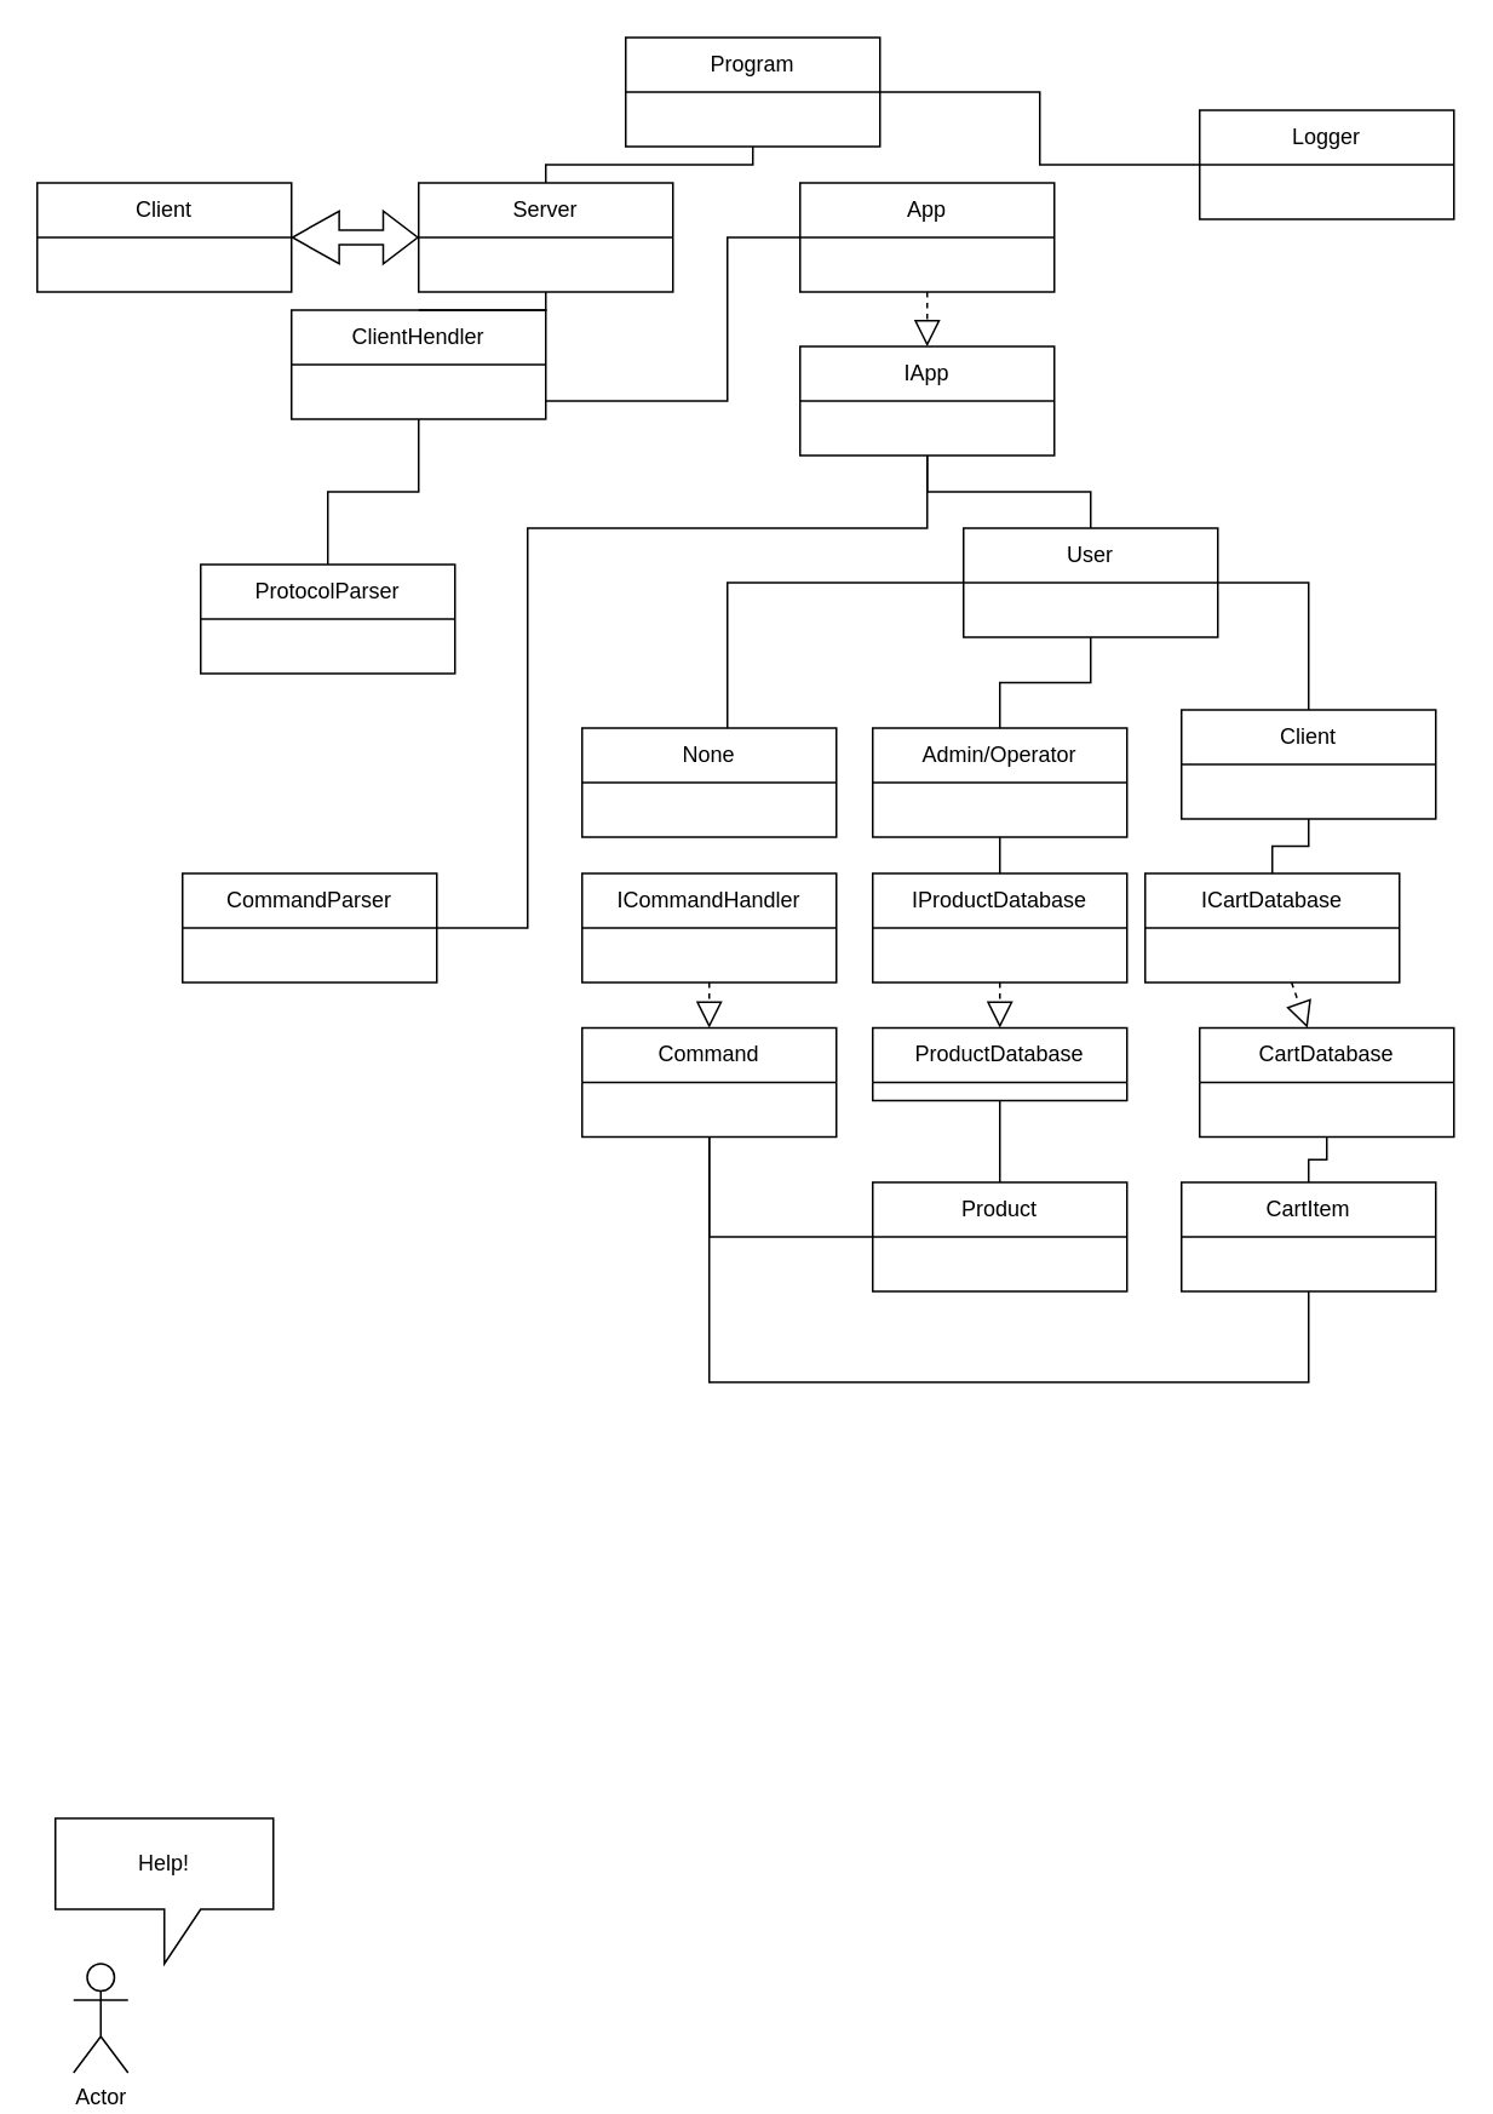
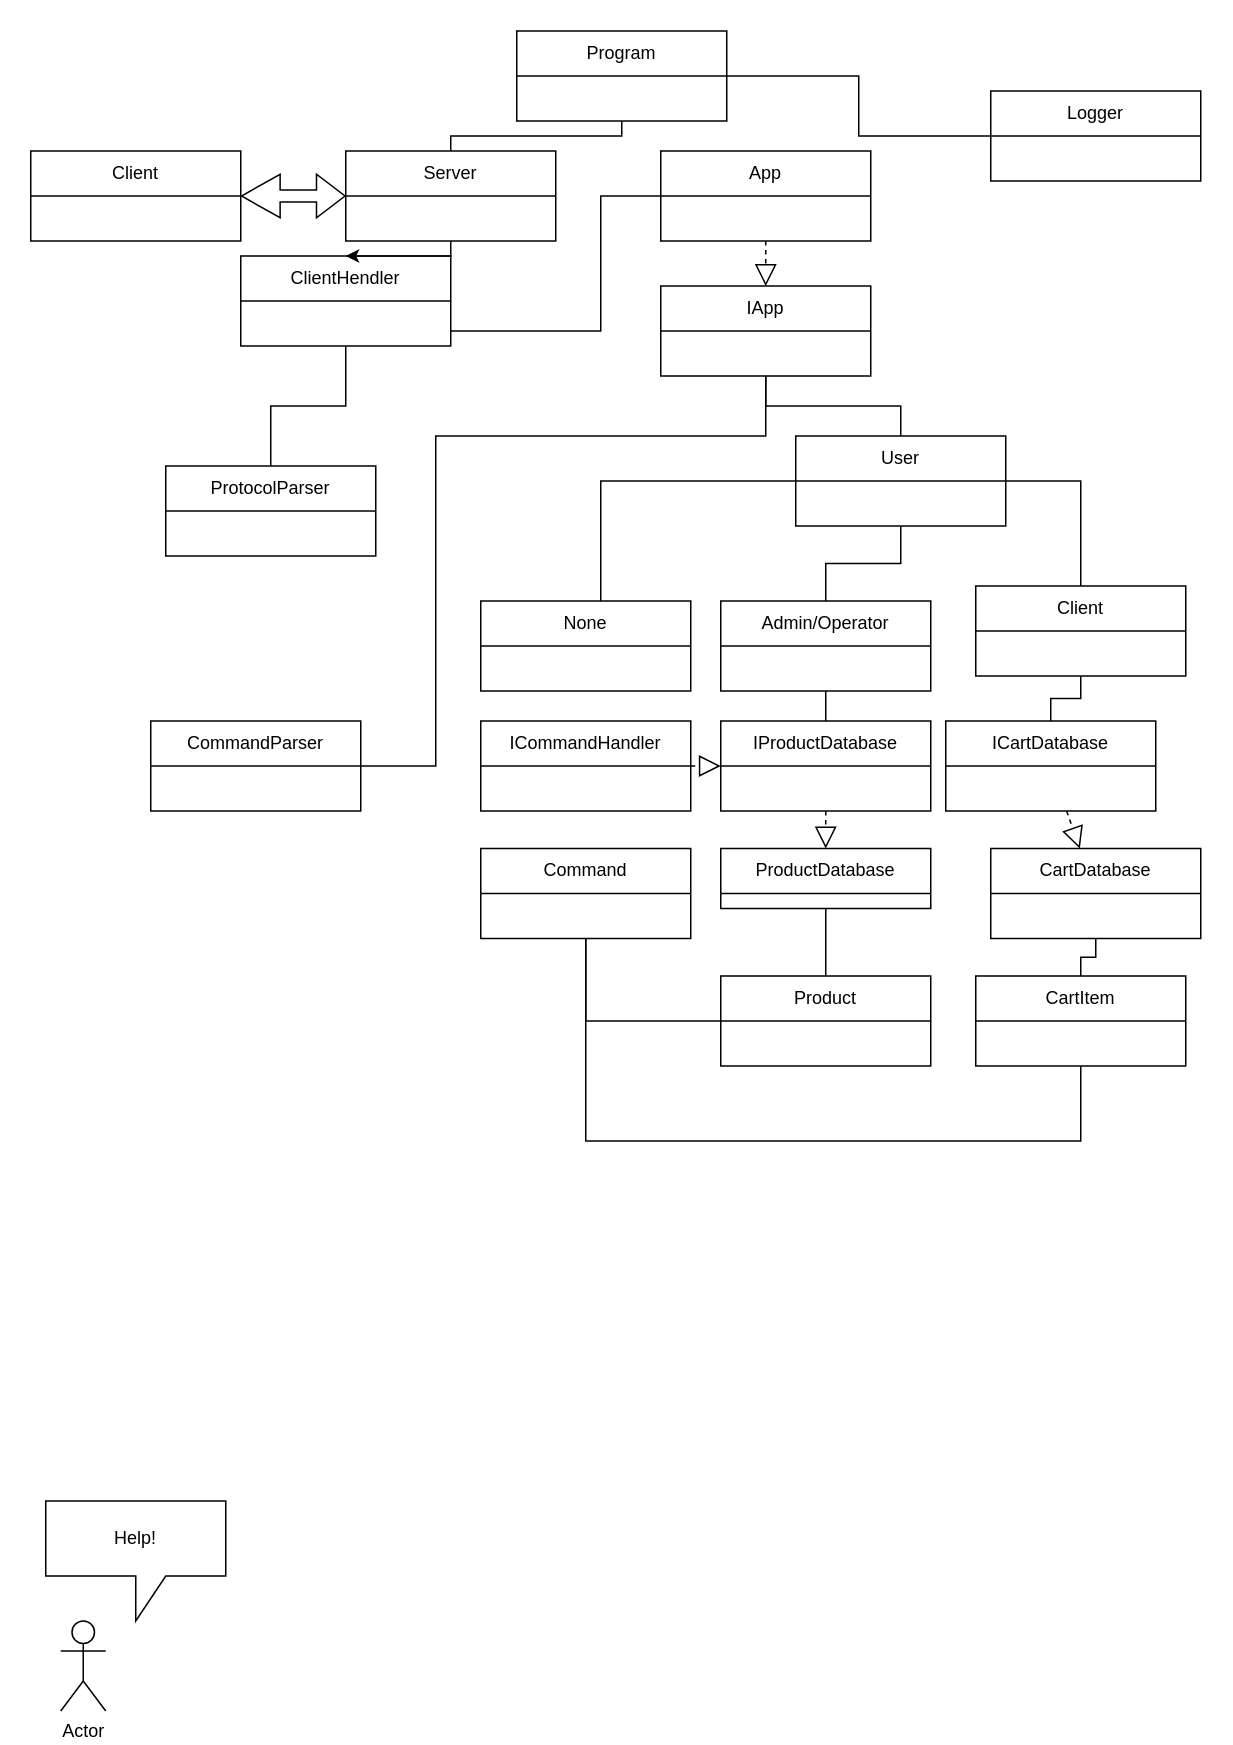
  <mxCell id="0" />
  <mxCell id="1" parent="0" />
  <mxCell id="2" value="Product" style="swimlane;fontStyle=0;childLayout=stackLayout;horizontal=1;startSize=30;horizontalStack=0;resizeParent=1;resizeParentMax=0;resizeLast=0;collapsible=1;marginBottom=0;whiteSpace=wrap;html=1;" parent="1" vertex="1"><mxGeometry x="480" y="650" width="140" height="60" as="geometry" /></mxCell>
  <mxCell id="3" value="CartItem" style="swimlane;fontStyle=0;childLayout=stackLayout;horizontal=1;startSize=30;horizontalStack=0;resizeParent=1;resizeParentMax=0;resizeLast=0;collapsible=1;marginBottom=0;whiteSpace=wrap;html=1;" parent="1" vertex="1"><mxGeometry x="650" y="650" width="140" height="60" as="geometry" /></mxCell>
  <mxCell id="4" value="User" style="swimlane;fontStyle=0;childLayout=stackLayout;horizontal=1;startSize=30;horizontalStack=0;resizeParent=1;resizeParentMax=0;resizeLast=0;collapsible=1;marginBottom=0;whiteSpace=wrap;html=1;" parent="1" vertex="1"><mxGeometry x="530" y="290" width="140" height="60" as="geometry" /></mxCell>
  <mxCell id="5" value="Command&lt;br&gt;" style="swimlane;fontStyle=0;childLayout=stackLayout;horizontal=1;startSize=30;horizontalStack=0;resizeParent=1;resizeParentMax=0;resizeLast=0;collapsible=1;marginBottom=0;whiteSpace=wrap;html=1;" parent="1" vertex="1"><mxGeometry x="320" y="565" width="140" height="60" as="geometry" /></mxCell>
  <mxCell id="6" value="Server" style="swimlane;fontStyle=0;childLayout=stackLayout;horizontal=1;startSize=30;horizontalStack=0;resizeParent=1;resizeParentMax=0;resizeLast=0;collapsible=1;marginBottom=0;whiteSpace=wrap;html=1;" parent="1" vertex="1"><mxGeometry x="230" y="100" width="140" height="60" as="geometry" /></mxCell>
  <mxCell id="7" value="ClientHendler" style="swimlane;fontStyle=0;childLayout=stackLayout;horizontal=1;startSize=30;horizontalStack=0;resizeParent=1;resizeParentMax=0;resizeLast=0;collapsible=1;marginBottom=0;whiteSpace=wrap;html=1;" parent="1" vertex="1"><mxGeometry x="160" y="170" width="140" height="60" as="geometry" /></mxCell>
  <mxCell id="8" value="ICommandHandler" style="swimlane;fontStyle=0;childLayout=stackLayout;horizontal=1;startSize=30;horizontalStack=0;resizeParent=1;resizeParentMax=0;resizeLast=0;collapsible=1;marginBottom=0;whiteSpace=wrap;html=1;" parent="1" vertex="1"><mxGeometry x="320" y="480" width="140" height="60" as="geometry" /></mxCell>
  <mxCell id="9" value="ProtocolParser" style="swimlane;fontStyle=0;childLayout=stackLayout;horizontal=1;startSize=30;horizontalStack=0;resizeParent=1;resizeParentMax=0;resizeLast=0;collapsible=1;marginBottom=0;whiteSpace=wrap;html=1;" parent="1" vertex="1"><mxGeometry x="110" y="310" width="140" height="60" as="geometry" /></mxCell>
  <mxCell id="10" value="CommandParser" style="swimlane;fontStyle=0;childLayout=stackLayout;horizontal=1;startSize=30;horizontalStack=0;resizeParent=1;resizeParentMax=0;resizeLast=0;collapsible=1;marginBottom=0;whiteSpace=wrap;html=1;" parent="1" vertex="1"><mxGeometry x="100" y="480" width="140" height="60" as="geometry" /></mxCell>
  <mxCell id="11" value="CartDatabase" style="swimlane;fontStyle=0;childLayout=stackLayout;horizontal=1;startSize=30;horizontalStack=0;resizeParent=1;resizeParentMax=0;resizeLast=0;collapsible=1;marginBottom=0;whiteSpace=wrap;html=1;" parent="1" vertex="1"><mxGeometry x="660" y="565" width="140" height="60" as="geometry" /></mxCell>
  <mxCell id="12" value="ProductDatabase" style="swimlane;fontStyle=0;childLayout=stackLayout;horizontal=1;startSize=30;horizontalStack=0;resizeParent=1;resizeParentMax=0;resizeLast=0;collapsible=1;marginBottom=0;whiteSpace=wrap;html=1;" parent="1" vertex="1"><mxGeometry x="480" y="565" width="140" height="40" as="geometry" /></mxCell>
  <mxCell id="13" value="IProductDatabase" style="swimlane;fontStyle=0;childLayout=stackLayout;horizontal=1;startSize=30;horizontalStack=0;resizeParent=1;resizeParentMax=0;resizeLast=0;collapsible=1;marginBottom=0;whiteSpace=wrap;html=1;" parent="1" vertex="1"><mxGeometry x="480" y="480" width="140" height="60" as="geometry" /></mxCell>
  <mxCell id="14" value="ICartDatabase" style="swimlane;fontStyle=0;childLayout=stackLayout;horizontal=1;startSize=30;horizontalStack=0;resizeParent=1;resizeParentMax=0;resizeLast=0;collapsible=1;marginBottom=0;whiteSpace=wrap;html=1;" parent="1" vertex="1"><mxGeometry x="630" y="480" width="140" height="60" as="geometry" /></mxCell>
  <mxCell id="15" value="App" style="swimlane;fontStyle=0;childLayout=stackLayout;horizontal=1;startSize=30;horizontalStack=0;resizeParent=1;resizeParentMax=0;resizeLast=0;collapsible=1;marginBottom=0;whiteSpace=wrap;html=1;" parent="1" vertex="1"><mxGeometry x="440" y="100" width="140" height="60" as="geometry" /></mxCell>
  <mxCell id="16" value="IApp" style="swimlane;fontStyle=0;childLayout=stackLayout;horizontal=1;startSize=30;horizontalStack=0;resizeParent=1;resizeParentMax=0;resizeLast=0;collapsible=1;marginBottom=0;whiteSpace=wrap;html=1;" parent="1" vertex="1"><mxGeometry x="440" y="190" width="140" height="60" as="geometry" /></mxCell>
  <mxCell id="17" value="Client" style="swimlane;fontStyle=0;childLayout=stackLayout;horizontal=1;startSize=30;horizontalStack=0;resizeParent=1;resizeParentMax=0;resizeLast=0;collapsible=1;marginBottom=0;whiteSpace=wrap;html=1;" parent="1" vertex="1"><mxGeometry x="20" y="100" width="140" height="60" as="geometry" /></mxCell>
  <mxCell id="18" value="Logger" style="swimlane;fontStyle=0;childLayout=stackLayout;horizontal=1;startSize=30;horizontalStack=0;resizeParent=1;resizeParentMax=0;resizeLast=0;collapsible=1;marginBottom=0;whiteSpace=wrap;html=1;" parent="1" vertex="1"><mxGeometry x="660" y="60" width="140" height="60" as="geometry" /></mxCell>
  <mxCell id="19" value="Program" style="swimlane;fontStyle=0;childLayout=stackLayout;horizontal=1;startSize=30;horizontalStack=0;resizeParent=1;resizeParentMax=0;resizeLast=0;collapsible=1;marginBottom=0;whiteSpace=wrap;html=1;" parent="1" vertex="1"><mxGeometry x="344" y="20" width="140" height="60" as="geometry" /></mxCell>
  <mxCell id="20" value="" style="shape=flexArrow;endArrow=classic;startArrow=classic;html=1;rounded=0;width=8;startSize=8.25;" parent="1" source="17" target="6" edge="1"><mxGeometry width="100" height="100" relative="1" as="geometry"><mxPoint x="280" y="230" as="sourcePoint" /><mxPoint x="380" y="130" as="targetPoint" /></mxGeometry></mxCell>
  <mxCell id="21" value="Actor" style="shape=umlActor;verticalLabelPosition=bottom;verticalAlign=top;html=1;outlineConnect=0;" parent="1" vertex="1"><mxGeometry x="40" y="1080" width="30" height="60" as="geometry" /></mxCell>
  <mxCell id="22" value="Help!" style="shape=callout;whiteSpace=wrap;html=1;perimeter=calloutPerimeter;" parent="1" vertex="1"><mxGeometry x="30" y="1000" width="120" height="80" as="geometry" /></mxCell>
- <mxCell id="23" value="" style="endArrow=block;dashed=1;endFill=0;endSize=12;html=1;rounded=0;" parent="1" source="8" target="5" edge="1"><mxGeometry width="160" relative="1" as="geometry"><mxPoint x="330" y="380" as="sourcePoint" /><mxPoint x="490" y="380" as="targetPoint" /></mxGeometry></mxCell>
+ <mxCell id="23" value="" style="endArrow=block;dashed=1;endFill=0;endSize=12;html=1;rounded=0;" parent="1" source="8" target="13" edge="1"><mxGeometry width="160" relative="1" as="geometry"><mxPoint x="330" y="380" as="sourcePoint" /><mxPoint x="490" y="380" as="targetPoint" /></mxGeometry></mxCell>
  <mxCell id="24" value="" style="endArrow=block;dashed=1;endFill=0;endSize=12;html=1;rounded=0;" parent="1" source="13" target="12" edge="1"><mxGeometry width="160" relative="1" as="geometry"><mxPoint x="330" y="380" as="sourcePoint" /><mxPoint x="490" y="380" as="targetPoint" /></mxGeometry></mxCell>
  <mxCell id="25" value="" style="endArrow=block;dashed=1;endFill=0;endSize=12;html=1;rounded=0;" parent="1" source="14" target="11" edge="1"><mxGeometry width="160" relative="1" as="geometry"><mxPoint x="330" y="380" as="sourcePoint" /><mxPoint x="490" y="380" as="targetPoint" /></mxGeometry></mxCell>
  <mxCell id="26" value="" style="endArrow=block;dashed=1;endFill=0;endSize=12;html=1;rounded=0;" parent="1" source="15" target="16" edge="1"><mxGeometry width="160" relative="1" as="geometry"><mxPoint x="330" y="380" as="sourcePoint" /><mxPoint x="490" y="380" as="targetPoint" /></mxGeometry></mxCell>
  <mxCell id="27" value="" style="endArrow=none;html=1;edgeStyle=orthogonalEdgeStyle;rounded=0;" parent="1" source="19" target="6" edge="1"><mxGeometry relative="1" as="geometry"><mxPoint x="330" y="310" as="sourcePoint" /><mxPoint x="490" y="310" as="targetPoint" /></mxGeometry></mxCell>
  <mxCell id="28" value="" style="endArrow=none;html=1;edgeStyle=orthogonalEdgeStyle;rounded=0;" parent="1" source="19" target="18" edge="1"><mxGeometry relative="1" as="geometry"><mxPoint x="484" y="70" as="sourcePoint" /><mxPoint x="644" y="70" as="targetPoint" /><Array as="points" /></mxGeometry></mxCell>
- <mxCell id="29" value="" style="endArrow=none;html=1;edgeStyle=orthogonalEdgeStyle;rounded=0;" parent="1" source="6" target="7" edge="1"><mxGeometry relative="1" as="geometry"><mxPoint x="310" y="360" as="sourcePoint" /><mxPoint x="470" y="360" as="targetPoint" /></mxGeometry></mxCell>
+ <mxCell id="29" value="" style="endArrow=classic;html=1;edgeStyle=orthogonalEdgeStyle;rounded=0;" parent="1" source="6" target="7" edge="1"><mxGeometry relative="1" as="geometry"><mxPoint x="310" y="360" as="sourcePoint" /><mxPoint x="470" y="360" as="targetPoint" /></mxGeometry></mxCell>
  <mxCell id="30" value="" style="endArrow=none;html=1;edgeStyle=orthogonalEdgeStyle;rounded=0;" parent="1" source="2" target="5" edge="1"><mxGeometry relative="1" as="geometry"><mxPoint x="370" y="390" as="sourcePoint" /><mxPoint x="530" y="390" as="targetPoint" /></mxGeometry></mxCell>
  <mxCell id="31" value="" style="endArrow=none;html=1;edgeStyle=orthogonalEdgeStyle;rounded=0;" parent="1" source="5" target="3" edge="1"><mxGeometry relative="1" as="geometry"><mxPoint x="520" y="770" as="sourcePoint" /><mxPoint x="680" y="770" as="targetPoint" /><Array as="points"><mxPoint x="390" y="760" /><mxPoint x="720" y="760" /></Array></mxGeometry></mxCell>
  <mxCell id="32" value="" style="endArrow=none;html=1;edgeStyle=orthogonalEdgeStyle;rounded=0;" parent="1" source="12" target="2" edge="1"><mxGeometry relative="1" as="geometry"><mxPoint x="610" y="790" as="sourcePoint" /><mxPoint x="770" y="790" as="targetPoint" /></mxGeometry></mxCell>
  <mxCell id="33" value="" style="endArrow=none;html=1;edgeStyle=orthogonalEdgeStyle;rounded=0;" parent="1" source="11" target="3" edge="1"><mxGeometry relative="1" as="geometry"><mxPoint x="630" y="810" as="sourcePoint" /><mxPoint x="790" y="810" as="targetPoint" /></mxGeometry></mxCell>
  <mxCell id="34" value="" style="endArrow=none;html=1;edgeStyle=orthogonalEdgeStyle;rounded=0;" parent="1" source="16" target="4" edge="1"><mxGeometry relative="1" as="geometry"><mxPoint x="330" y="340" as="sourcePoint" /><mxPoint x="490" y="340" as="targetPoint" /></mxGeometry></mxCell>
  <mxCell id="35" value="" style="endArrow=none;html=1;edgeStyle=orthogonalEdgeStyle;rounded=0;" parent="1" source="7" target="15" edge="1"><mxGeometry relative="1" as="geometry"><mxPoint x="330" y="340" as="sourcePoint" /><mxPoint x="490" y="340" as="targetPoint" /><Array as="points"><mxPoint x="400" y="220" /><mxPoint x="400" y="130" /></Array></mxGeometry></mxCell>
  <mxCell id="36" value="Admin/Operator" style="swimlane;fontStyle=0;childLayout=stackLayout;horizontal=1;startSize=30;horizontalStack=0;resizeParent=1;resizeParentMax=0;resizeLast=0;collapsible=1;marginBottom=0;whiteSpace=wrap;html=1;" vertex="1" parent="1"><mxGeometry x="480" y="400" width="140" height="60" as="geometry" /></mxCell>
  <mxCell id="37" value="Client" style="swimlane;fontStyle=0;childLayout=stackLayout;horizontal=1;startSize=30;horizontalStack=0;resizeParent=1;resizeParentMax=0;resizeLast=0;collapsible=1;marginBottom=0;whiteSpace=wrap;html=1;" vertex="1" parent="1"><mxGeometry x="650" y="390" width="140" height="60" as="geometry" /></mxCell>
  <mxCell id="38" value="" style="endArrow=none;html=1;rounded=0;" edge="1" parent="1" source="37" target="4"><mxGeometry width="50" height="50" relative="1" as="geometry"><mxPoint x="390" y="330" as="sourcePoint" /><mxPoint x="440" y="280" as="targetPoint" /><Array as="points"><mxPoint x="720" y="320" /></Array></mxGeometry></mxCell>
  <mxCell id="39" value="" style="endArrow=none;html=1;edgeStyle=orthogonalEdgeStyle;rounded=0;" edge="1" parent="1" source="4" target="36"><mxGeometry relative="1" as="geometry"><mxPoint x="320" y="350" as="sourcePoint" /><mxPoint x="480" y="350" as="targetPoint" /></mxGeometry></mxCell>
  <mxCell id="40" value="" style="endArrow=none;html=1;edgeStyle=orthogonalEdgeStyle;rounded=0;" edge="1" parent="1" source="14" target="37"><mxGeometry relative="1" as="geometry"><mxPoint x="330" y="410" as="sourcePoint" /><mxPoint x="490" y="410" as="targetPoint" /></mxGeometry></mxCell>
  <mxCell id="41" value="" style="endArrow=none;html=1;edgeStyle=orthogonalEdgeStyle;rounded=0;" edge="1" parent="1" source="13" target="36"><mxGeometry relative="1" as="geometry"><mxPoint x="330" y="410" as="sourcePoint" /><mxPoint x="580" y="410" as="targetPoint" /></mxGeometry></mxCell>
  <mxCell id="42" value="None" style="swimlane;fontStyle=0;childLayout=stackLayout;horizontal=1;startSize=30;horizontalStack=0;resizeParent=1;resizeParentMax=0;resizeLast=0;collapsible=1;marginBottom=0;whiteSpace=wrap;html=1;" vertex="1" parent="1"><mxGeometry x="320" y="400" width="140" height="60" as="geometry" /></mxCell>
  <mxCell id="43" value="" style="endArrow=none;html=1;edgeStyle=orthogonalEdgeStyle;rounded=0;" edge="1" parent="1" source="42" target="4"><mxGeometry relative="1" as="geometry"><mxPoint x="344" y="350" as="sourcePoint" /><mxPoint x="504" y="350" as="targetPoint" /><Array as="points"><mxPoint x="400" y="320" /></Array></mxGeometry></mxCell>
  <mxCell id="44" value="" style="endArrow=none;html=1;edgeStyle=orthogonalEdgeStyle;rounded=0;" edge="1" parent="1" source="9" target="7"><mxGeometry relative="1" as="geometry"><mxPoint x="330" y="310" as="sourcePoint" /><mxPoint x="490" y="310" as="targetPoint" /></mxGeometry></mxCell>
  <mxCell id="45" value="" style="endArrow=none;html=1;edgeStyle=orthogonalEdgeStyle;rounded=0;" edge="1" parent="1" source="10" target="16"><mxGeometry relative="1" as="geometry"><mxPoint x="330" y="310" as="sourcePoint" /><mxPoint x="490" y="310" as="targetPoint" /><Array as="points"><mxPoint x="290" y="510" /><mxPoint x="290" y="290" /><mxPoint x="510" y="290" /></Array></mxGeometry></mxCell>
